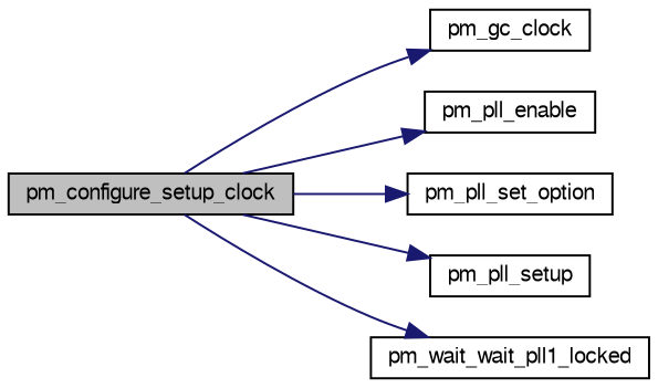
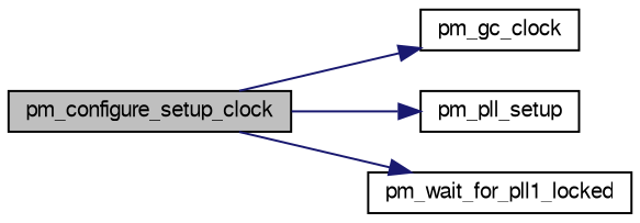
  digraph {
    rankdir=LR
    node [color=black fillcolor=white fontname=FreeSans fontsize=10 shape=record style=filled]
    edge [color=midnightblue fontname=FreeSans fontsize=10 labelfontname=FreeSans labelfontsize=10 style=solid]
    n1 [fillcolor=grey75 fontcolor=black height=0.2 label=pm_configure_setup_clock width=0.4]
    n2 [height=0.2 label=pm_gc_clock width=0.4]
-   n3 [height=0.2 label=pm_pll_enable width=0.4]
-   n4 [height=0.2 label=pm_pll_set_option width=0.4]
    n5 [height=0.2 label=pm_pll_setup width=0.4]
-   n6 [height=0.2 label=pm_wait_wait_pll1_locked width=0.4]
+   n6 [height=0.2 label=pm_wait_for_pll1_locked width=0.4]
    n1 -> n2
-   n1 -> n3
-   n1 -> n4
    n1 -> n5
    n1 -> n6
  }
